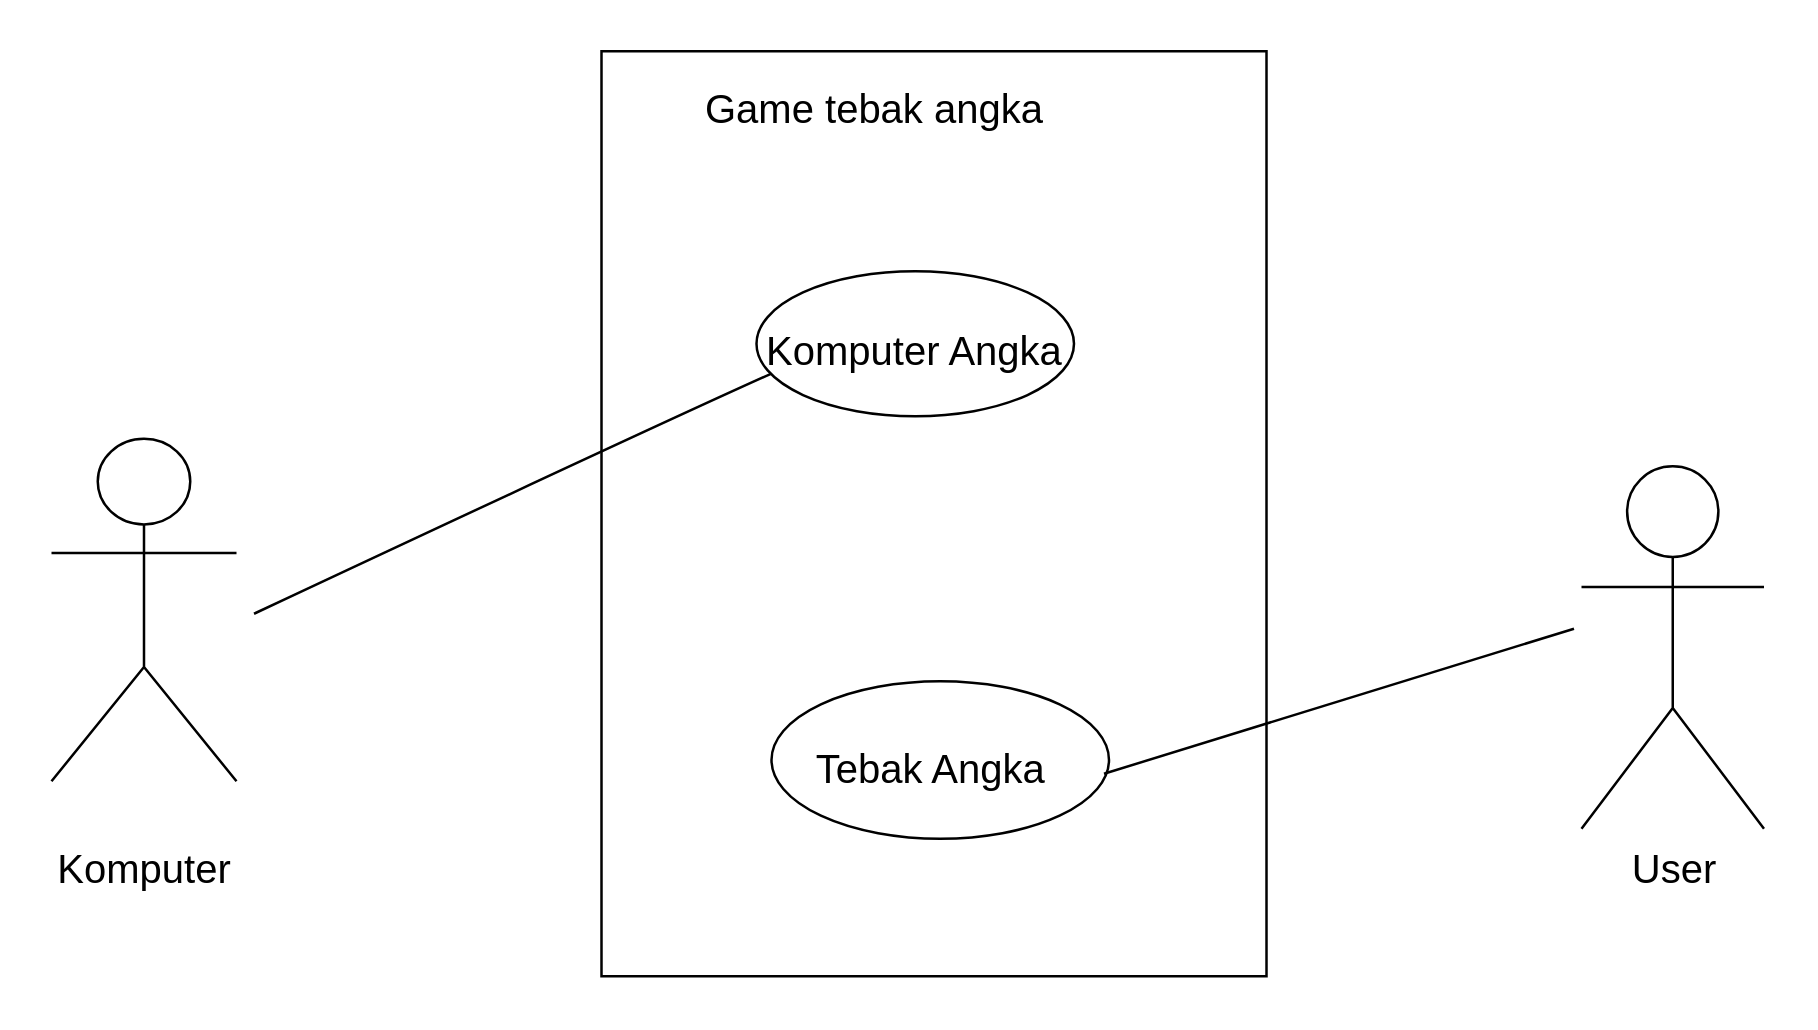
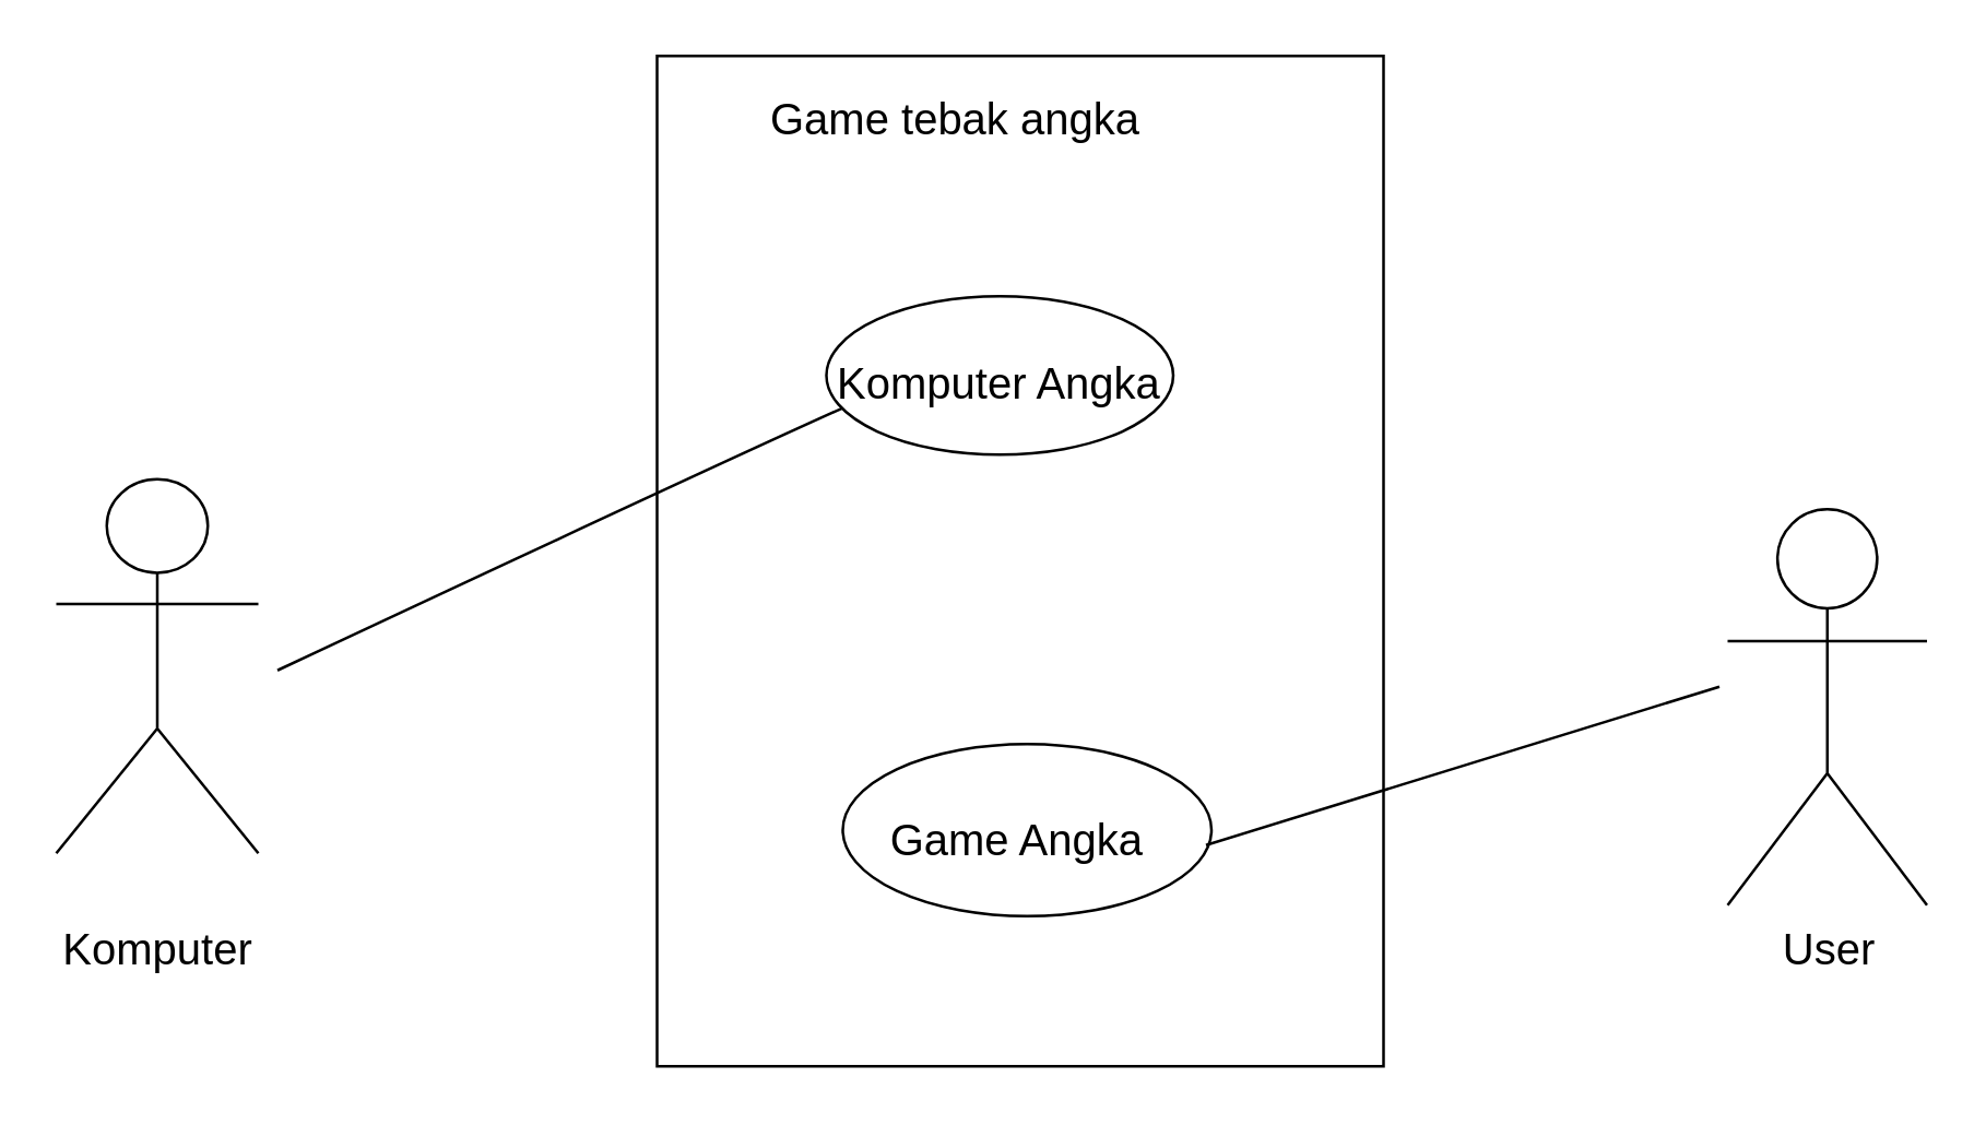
  <mxCell id="0" />
  <mxCell id="1" parent="0" />
  <mxCell id="2" value="" style="rounded=0;whiteSpace=wrap;html=1;fontSize=16;" vertex="1" parent="1"><mxGeometry x="240" y="20" width="266" height="370" as="geometry" /></mxCell>
  <mxCell id="3" value="Game tebak angka" style="text;html=1;strokeColor=none;fillColor=none;align=center;verticalAlign=middle;whiteSpace=wrap;rounded=0;fontSize=16;" vertex="1" parent="1"><mxGeometry x="266" y="26" width="167" height="34" as="geometry" /></mxCell>
  <mxCell id="4" value="" style="ellipse;whiteSpace=wrap;html=1;fontSize=16;" vertex="1" parent="1"><mxGeometry x="302" y="108" width="127" height="58" as="geometry" /></mxCell>
  <mxCell id="5" value="Komputer Angka" style="text;html=1;strokeColor=none;fillColor=none;align=center;verticalAlign=middle;whiteSpace=wrap;rounded=0;fontSize=16;" vertex="1" parent="1"><mxGeometry x="302.75" y="112" width="124.5" height="56" as="geometry" /></mxCell>
  <mxCell id="6" value="&lt;div&gt;&lt;br&gt;&lt;/div&gt;&lt;div&gt;Komputer&lt;br&gt;&lt;/div&gt;" style="shape=umlActor;verticalLabelPosition=bottom;verticalAlign=top;html=1;outlineConnect=0;fontSize=16;" vertex="1" parent="1"><mxGeometry x="20" y="175" width="74" height="137" as="geometry" /></mxCell>
  <mxCell id="7" value="User" style="shape=umlActor;verticalLabelPosition=bottom;verticalAlign=top;html=1;outlineConnect=0;fontSize=16;" vertex="1" parent="1"><mxGeometry x="632" y="186" width="73" height="145" as="geometry" /></mxCell>
  <mxCell id="8" value="" style="endArrow=none;html=1;rounded=0;fontSize=12;startSize=8;endSize=8;curved=1;entryX=0.047;entryY=0.706;entryDx=0;entryDy=0;entryPerimeter=0;" edge="1" parent="1" target="4"><mxGeometry width="50" height="50" relative="1" as="geometry"><mxPoint x="101" y="245" as="sourcePoint" /><mxPoint x="304" y="226" as="targetPoint" /><Array as="points"><mxPoint x="261" y="170" /></Array></mxGeometry></mxCell>
  <mxCell id="9" value="" style="ellipse;whiteSpace=wrap;html=1;fontSize=16;" vertex="1" parent="1"><mxGeometry x="308" y="272" width="135" height="63" as="geometry" /></mxCell>
- <mxCell id="10" value="&lt;div&gt;&lt;br&gt;&lt;/div&gt;&lt;div&gt;Tebak Angka&lt;br&gt;&lt;/div&gt;" style="text;html=1;strokeColor=none;fillColor=none;align=center;verticalAlign=middle;whiteSpace=wrap;rounded=0;fontSize=16;" vertex="1" parent="1"><mxGeometry x="315.75" y="262" width="111.5" height="69" as="geometry" /></mxCell>
+ <mxCell id="10" value="&lt;div&gt;&lt;br&gt;&lt;/div&gt;&lt;div&gt;Game Angka&lt;br&gt;&lt;/div&gt;" style="text;html=1;strokeColor=none;fillColor=none;align=center;verticalAlign=middle;whiteSpace=wrap;rounded=0;fontSize=16;" vertex="1" parent="1"><mxGeometry x="315.75" y="262" width="111.5" height="69" as="geometry" /></mxCell>
  <mxCell id="11" style="edgeStyle=none;curved=1;rounded=0;orthogonalLoop=1;jettySize=auto;html=1;entryX=1;entryY=0.25;entryDx=0;entryDy=0;fontSize=12;startSize=8;endSize=8;" edge="1" parent="1" source="10" target="10"><mxGeometry relative="1" as="geometry" /></mxCell>
  <mxCell id="12" value="" style="endArrow=none;html=1;rounded=0;fontSize=12;startSize=8;endSize=8;curved=1;" edge="1" parent="1"><mxGeometry width="50" height="50" relative="1" as="geometry"><mxPoint x="441" y="309" as="sourcePoint" /><mxPoint x="629" y="251" as="targetPoint" /></mxGeometry></mxCell>
